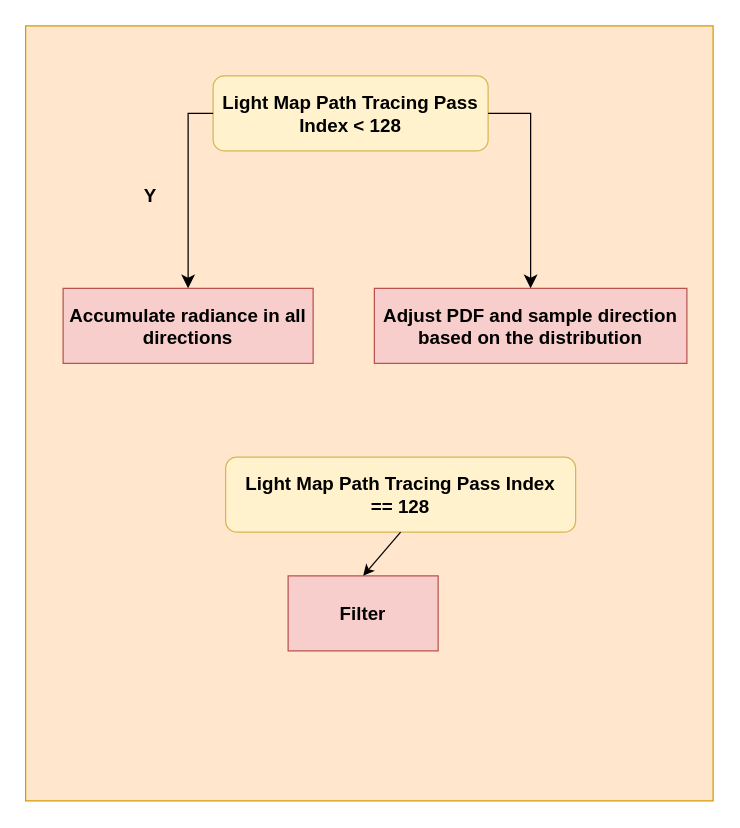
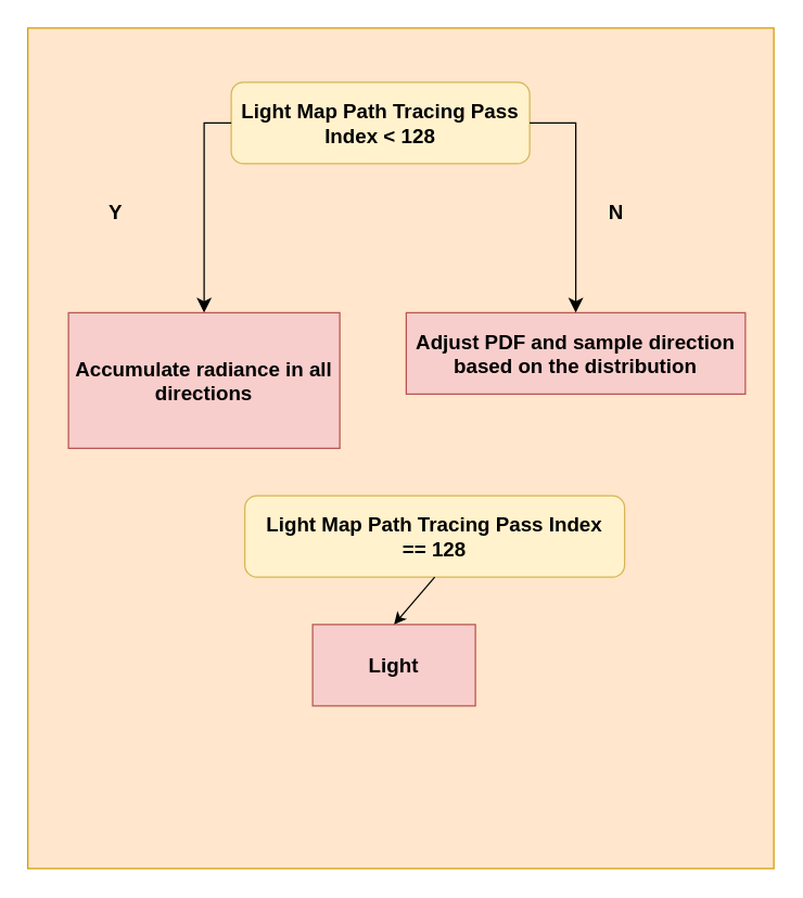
  <mxCell id="0" />
  <mxCell id="1" parent="0" />
  <mxCell id="2" value="" style="rounded=0;whiteSpace=wrap;html=1;fillColor=#ffe6cc;strokeColor=#d79b00;" vertex="1" parent="1"><mxGeometry x="20" y="20" width="550" height="620" as="geometry" /></mxCell>
  <mxCell id="3" value="Light Map Path Tracing Pass Index&amp;nbsp;&lt;span style=&quot;background-color: initial; font-size: 15px;&quot;&gt;&amp;lt;&amp;nbsp;&lt;/span&gt;&lt;span style=&quot;background-color: initial; font-size: 15px;&quot;&gt;128&lt;/span&gt;" style="rounded=1;whiteSpace=wrap;html=1;fontSize=15;fontStyle=1;fillColor=#fff2cc;strokeColor=#d6b656;" vertex="1" parent="1"><mxGeometry x="170" y="60" width="220" height="60" as="geometry" /></mxCell>
- <mxCell id="4" value="&lt;p data-pm-slice=&quot;1 1 []&quot; data-wt-guid=&quot;d6393849-77a8-466a-bedb-4326f969633b&quot; class=&quot;pb-2 min-w-[1px]&quot; data-private=&quot;redact&quot; style=&quot;font-size: 15px;&quot;&gt;Accumulate radiance in all directions&lt;/p&gt;" style="rounded=0;whiteSpace=wrap;html=1;fontStyle=1;fontSize=15;fillColor=#f8cecc;strokeColor=#b85450;" vertex="1" parent="1"><mxGeometry x="50" y="230" width="200" height="60" as="geometry" /></mxCell>
+ <mxCell id="4" value="&lt;p data-pm-slice=&quot;1 1 []&quot; data-wt-guid=&quot;d6393849-77a8-466a-bedb-4326f969633b&quot; class=&quot;pb-2 min-w-[1px]&quot; data-private=&quot;redact&quot; style=&quot;font-size: 15px;&quot;&gt;Accumulate radiance in all directions&lt;/p&gt;" style="rounded=0;whiteSpace=wrap;html=1;fontStyle=1;fontSize=15;fillColor=#f8cecc;strokeColor=#b85450;" vertex="1" parent="1"><mxGeometry x="50" y="230" width="200" height="100" as="geometry" /></mxCell>
  <mxCell id="5" value="&lt;p data-pm-slice=&quot;1 1 []&quot; data-wt-guid=&quot;d6393849-77a8-466a-bedb-4326f969633b&quot; class=&quot;pb-2 min-w-[1px]&quot; data-private=&quot;redact&quot; style=&quot;font-size: 15px;&quot;&gt;Adjust PDF and sample direction based on the distribution&lt;/p&gt;" style="rounded=0;whiteSpace=wrap;html=1;fontStyle=1;fontSize=15;fillColor=#f8cecc;strokeColor=#b85450;" vertex="1" parent="1"><mxGeometry x="299" y="230" width="250" height="60" as="geometry" /></mxCell>
  <mxCell id="6" value="" style="edgeStyle=segmentEdgeStyle;endArrow=classic;html=1;curved=0;rounded=0;endSize=8;startSize=8;entryX=0.5;entryY=0;entryDx=0;entryDy=0;" edge="1" parent="1" source="3" target="5"><mxGeometry width="50" height="50" relative="1" as="geometry"><mxPoint x="400" y="420" as="sourcePoint" /><mxPoint x="450" y="370" as="targetPoint" /></mxGeometry></mxCell>
  <mxCell id="7" value="" style="edgeStyle=segmentEdgeStyle;endArrow=classic;html=1;curved=0;rounded=0;endSize=8;startSize=8;exitX=0;exitY=0.5;exitDx=0;exitDy=0;entryX=0.5;entryY=0;entryDx=0;entryDy=0;" edge="1" parent="1" source="3" target="4"><mxGeometry width="50" height="50" relative="1" as="geometry"><mxPoint x="400" y="420" as="sourcePoint" /><mxPoint x="450" y="370" as="targetPoint" /><Array as="points"><mxPoint x="150" y="90" /><mxPoint x="150" y="230" /></Array></mxGeometry></mxCell>
- <mxCell id="8" value="&lt;b&gt;&lt;font style=&quot;font-size: 15px;&quot;&gt;Y&lt;/font&gt;&lt;/b&gt;" style="text;html=1;align=center;verticalAlign=middle;whiteSpace=wrap;rounded=0;" vertex="1" parent="1"><mxGeometry x="90" y="140" width="60" height="30" as="geometry" /></mxCell>
+ <mxCell id="8" value="&lt;b&gt;&lt;font style=&quot;font-size: 15px;&quot;&gt;Y&lt;/font&gt;&lt;/b&gt;" style="text;html=1;align=center;verticalAlign=middle;whiteSpace=wrap;rounded=0;" vertex="1" parent="1"><mxGeometry x="55" y="140" width="60" height="30" as="geometry" /></mxCell>
+ <mxCell id="9" value="&lt;b&gt;&lt;font style=&quot;font-size: 15px;&quot;&gt;N&lt;/font&gt;&lt;/b&gt;" style="text;html=1;align=center;verticalAlign=middle;whiteSpace=wrap;rounded=0;" vertex="1" parent="1"><mxGeometry x="424" y="140" width="60" height="30" as="geometry" /></mxCell>
  <mxCell id="10" value="Light Map Path Tracing Pass Index ==&lt;span style=&quot;background-color: initial; font-size: 15px;&quot;&gt;&amp;nbsp;&lt;/span&gt;&lt;span style=&quot;background-color: initial; font-size: 15px;&quot;&gt;128&lt;/span&gt;" style="rounded=1;whiteSpace=wrap;html=1;fontSize=15;fontStyle=1;fillColor=#fff2cc;strokeColor=#d6b656;" vertex="1" parent="1"><mxGeometry x="180" y="365" width="280" height="60" as="geometry" /></mxCell>
- <mxCell id="11" value="Filter" style="rounded=0;whiteSpace=wrap;html=1;fillColor=#f8cecc;strokeColor=#b85450;fontSize=15;fontStyle=1" vertex="1" parent="1"><mxGeometry x="230" y="460" width="120" height="60" as="geometry" /></mxCell>
+ <mxCell id="11" value="Light" style="rounded=0;whiteSpace=wrap;html=1;fillColor=#f8cecc;strokeColor=#b85450;fontSize=15;fontStyle=1" vertex="1" parent="1"><mxGeometry x="230" y="460" width="120" height="60" as="geometry" /></mxCell>
  <mxCell id="12" value="" style="endArrow=classic;html=1;rounded=0;exitX=0.5;exitY=1;exitDx=0;exitDy=0;entryX=0.5;entryY=0;entryDx=0;entryDy=0;" edge="1" parent="1" source="10" target="11"><mxGeometry width="50" height="50" relative="1" as="geometry"><mxPoint x="400" y="520" as="sourcePoint" /><mxPoint x="450" y="470" as="targetPoint" /></mxGeometry></mxCell>
